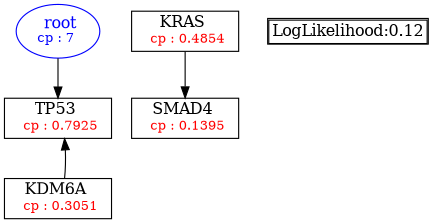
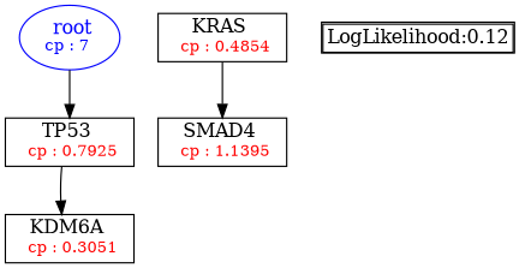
  digraph {
    fontsize=10
    node [shape=box]
    n1 [color=Blue label=<<font color='Blue'> root</font><br/><font color='Blue' POINT-SIZE='12'>cp : 7 </font>> shape=oval]
    n2 [label=<TP53 <br/> <font color='Red' POINT-SIZE='12'> cp : 0.7925 </font>>]
    n3 [label=<KDM6A <br/> <font color='Red' POINT-SIZE='12'> cp : 0.3051 </font>>]
    n4 [label=<KRAS <br/> <font color='Red' POINT-SIZE='12'> cp : 0.4854 </font>>]
-   n5 [label=<SMAD4 <br/> <font color='Red' POINT-SIZE='12'> cp : 0.1395 </font>>]
+   n5 [label=<SMAD4 <br/> <font color='Red' POINT-SIZE='12'> cp : 1.1395 </font>>]
    n6 [label=<<TABLE BORDER="1" CELLBORDER="1" CELLSPACING="0" >     <TR><TD ALIGN="LEFT">LogLikelihood:0.12</TD></TR>     </TABLE>> shape=plaintext]
    n1 -> n2
-   n3 -> n2
+   n2 -> n3
    n4 -> n5
  }
